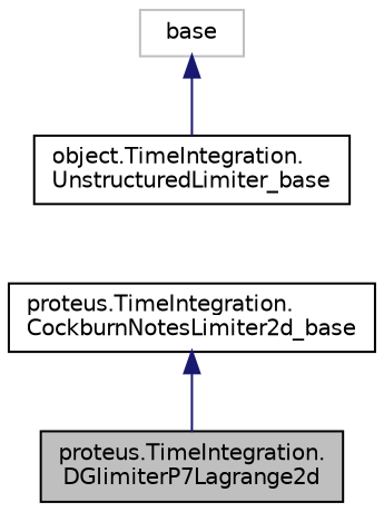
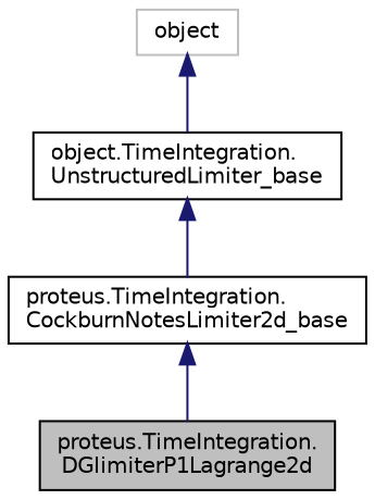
  digraph {
    node [color=black fillcolor=white fontname=Helvetica fontsize=10 shape=record style=filled]
    edge [color=midnightblue dir=back fontname=Helvetica fontsize=10 labelfontname=Helvetica labelfontsize=10 style=solid]
-   n1 [fillcolor=grey75 fontcolor=black height=0.2 label="proteus.TimeIntegration.\lDGlimiterP7Lagrange2d" width=0.4]
+   n1 [fillcolor=grey75 fontcolor=black height=0.2 label="proteus.TimeIntegration.\lDGlimiterP1Lagrange2d" width=0.4]
    n2 [height=0.2 label="proteus.TimeIntegration.\lCockburnNotesLimiter2d_base" width=0.4]
    n3 [height=0.2 label="object.TimeIntegration.\lUnstructuredLimiter_base" width=0.4]
-   n4 [color=grey75 height=0.2 label=base width=0.4]
+   n4 [color=grey75 height=0.2 label=object width=0.4]
    n2 -> n1
+   n3 -> n2
    n4 -> n3
  }
